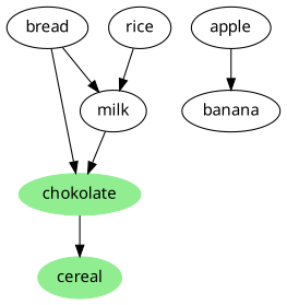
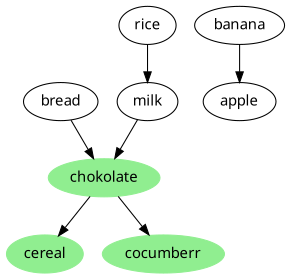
  digraph {
    fontname="Noto Sans"
    node [fontname="Noto Sans"]
    edge [fontname="Noto Sans"]
    cereal [color=lightgreen group=tier1 style=filled]
    chokolate [color=lightgreen group=tier1 style=filled]
+   cocumberr [color=lightgreen group=tier1 style=filled]
    bread
    milk
    apple
    banana
    rice
    subgraph sub_1 {
      cereal
      chokolate
+     cocumberr
    }
    chokolate -> cereal
+   chokolate -> cocumberr
    bread -> chokolate
-   bread -> milk
    milk -> chokolate
-   apple -> banana
+   banana -> apple
    rice -> milk
  }
